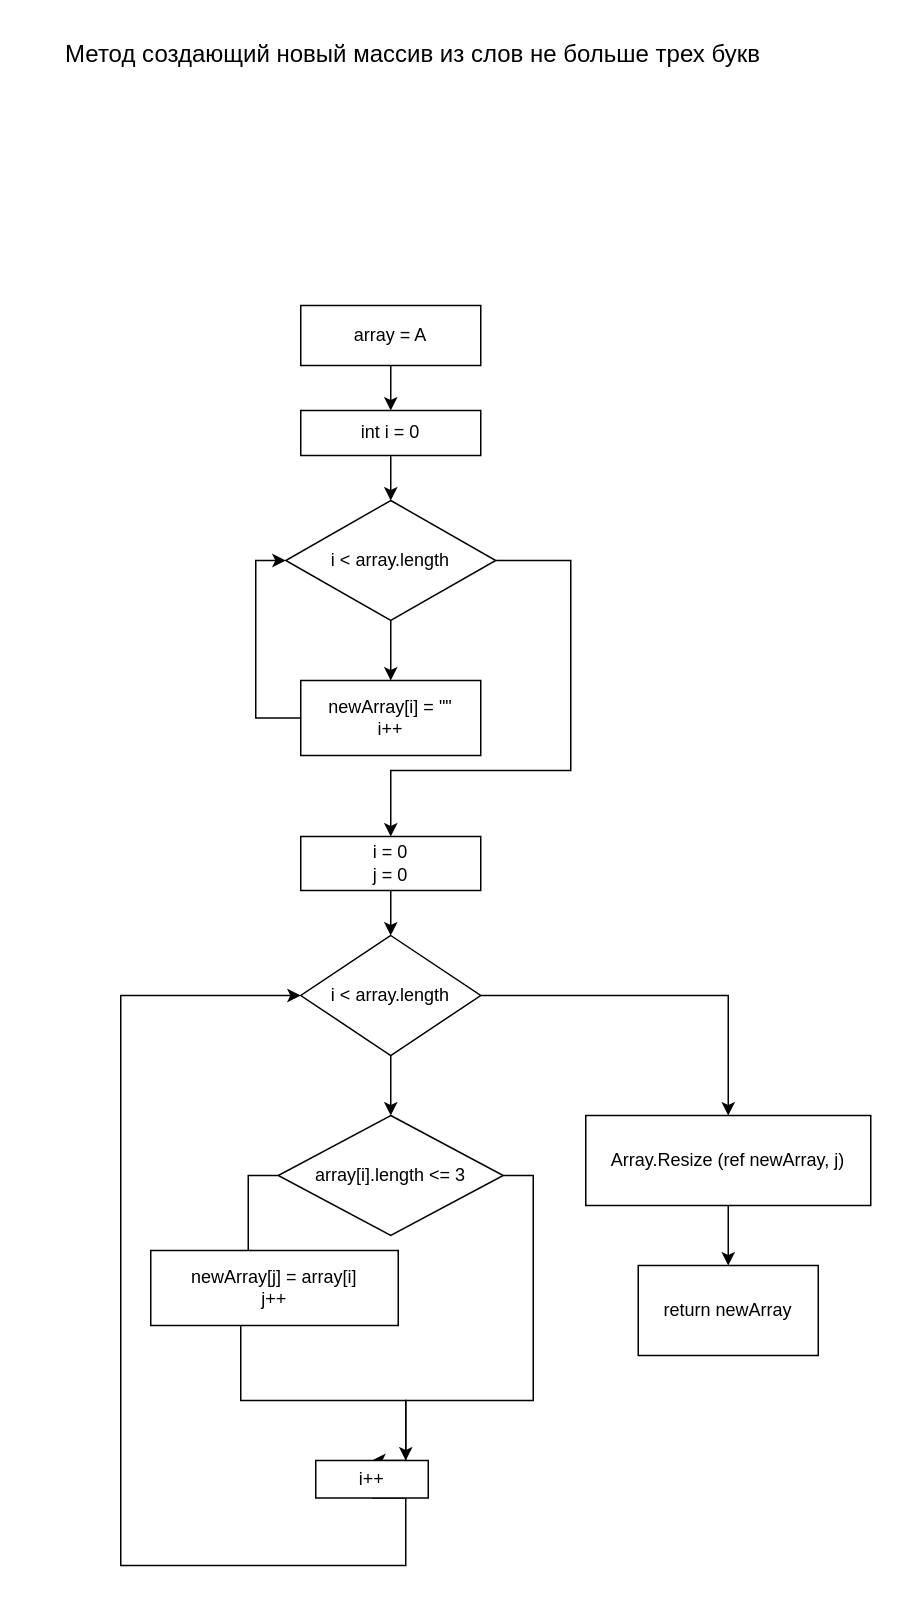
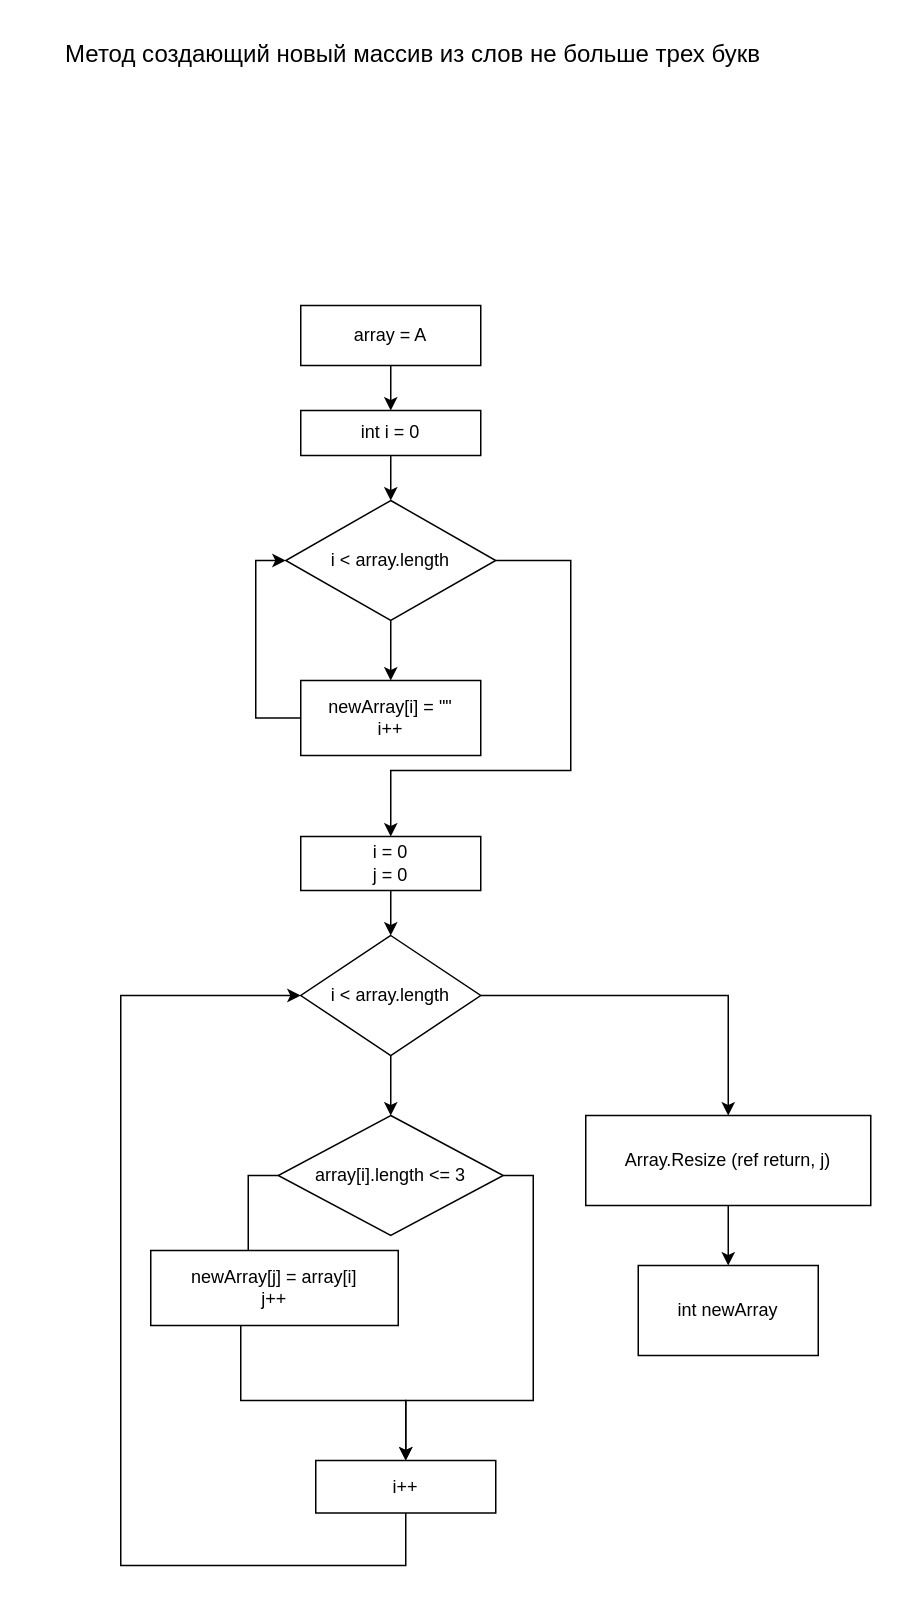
  <mxCell id="0" />
  <mxCell id="1" parent="0" />
  <mxCell id="2" value="" style="edgeStyle=orthogonalEdgeStyle;rounded=0;orthogonalLoop=1;jettySize=auto;html=1;" parent="1" source="3" target="5" edge="1"><mxGeometry relative="1" as="geometry" /></mxCell>
  <mxCell id="3" value="array = A&lt;br&gt;" style="whiteSpace=wrap;html=1;" parent="1" vertex="1"><mxGeometry x="200" y="203" width="120" height="40" as="geometry" /></mxCell>
  <mxCell id="4" value="" style="edgeStyle=orthogonalEdgeStyle;rounded=0;orthogonalLoop=1;jettySize=auto;html=1;" parent="1" source="5" target="8" edge="1"><mxGeometry relative="1" as="geometry" /></mxCell>
  <mxCell id="5" value="int i = 0" style="whiteSpace=wrap;html=1;" parent="1" vertex="1"><mxGeometry x="200" y="273" width="120" height="30" as="geometry" /></mxCell>
  <mxCell id="6" style="edgeStyle=orthogonalEdgeStyle;rounded=0;orthogonalLoop=1;jettySize=auto;html=1;exitX=0.5;exitY=1;exitDx=0;exitDy=0;entryX=0.5;entryY=0;entryDx=0;entryDy=0;" parent="1" source="8" target="10" edge="1"><mxGeometry relative="1" as="geometry" /></mxCell>
  <mxCell id="7" value="" style="edgeStyle=orthogonalEdgeStyle;rounded=0;orthogonalLoop=1;jettySize=auto;html=1;entryX=0.5;entryY=0;entryDx=0;entryDy=0;" parent="1" source="8" target="18" edge="1"><mxGeometry relative="1" as="geometry"><Array as="points"><mxPoint x="380" y="373" /><mxPoint x="380" y="513" /><mxPoint x="260" y="513" /></Array></mxGeometry></mxCell>
  <mxCell id="8" value="i &amp;lt; array.length" style="rhombus;whiteSpace=wrap;html=1;" parent="1" vertex="1"><mxGeometry x="190" y="333" width="140" height="80" as="geometry" /></mxCell>
  <mxCell id="9" style="edgeStyle=orthogonalEdgeStyle;rounded=0;orthogonalLoop=1;jettySize=auto;html=1;exitX=0;exitY=0.5;exitDx=0;exitDy=0;entryX=0;entryY=0.5;entryDx=0;entryDy=0;" parent="1" source="10" target="8" edge="1"><mxGeometry relative="1" as="geometry" /></mxCell>
  <mxCell id="10" value="newArray[i] = &quot;&quot;&lt;br&gt;i++" style="whiteSpace=wrap;html=1;" parent="1" vertex="1"><mxGeometry x="200" y="453" width="120" height="50" as="geometry" /></mxCell>
  <mxCell id="11" value="" style="edgeStyle=orthogonalEdgeStyle;rounded=0;orthogonalLoop=1;jettySize=auto;html=1;" parent="1" source="13" target="16" edge="1"><mxGeometry relative="1" as="geometry" /></mxCell>
  <mxCell id="12" value="" style="edgeStyle=orthogonalEdgeStyle;rounded=0;orthogonalLoop=1;jettySize=auto;html=1;" parent="1" source="13" target="23" edge="1"><mxGeometry relative="1" as="geometry" /></mxCell>
  <mxCell id="13" value="i &amp;lt; array.length" style="rhombus;whiteSpace=wrap;html=1;" parent="1" vertex="1"><mxGeometry x="200" y="623" width="120" height="80" as="geometry" /></mxCell>
  <mxCell id="14" value="" style="edgeStyle=orthogonalEdgeStyle;rounded=0;orthogonalLoop=1;jettySize=auto;html=1;exitX=0;exitY=0.5;exitDx=0;exitDy=0;" parent="1" source="16" target="21" edge="1"><mxGeometry relative="1" as="geometry" /></mxCell>
  <mxCell id="15" style="edgeStyle=orthogonalEdgeStyle;rounded=0;orthogonalLoop=1;jettySize=auto;html=1;exitX=1;exitY=0.5;exitDx=0;exitDy=0;entryX=0.5;entryY=0;entryDx=0;entryDy=0;" parent="1" source="16" target="25" edge="1"><mxGeometry relative="1" as="geometry"><Array as="points"><mxPoint x="355" y="783" /><mxPoint x="355" y="933" /><mxPoint x="270" y="933" /></Array></mxGeometry></mxCell>
  <mxCell id="16" value="array[i].length &amp;lt;= 3" style="rhombus;whiteSpace=wrap;html=1;" parent="1" vertex="1"><mxGeometry x="185" y="743" width="150" height="80" as="geometry" /></mxCell>
  <mxCell id="17" style="edgeStyle=orthogonalEdgeStyle;rounded=0;orthogonalLoop=1;jettySize=auto;html=1;exitX=0.5;exitY=1;exitDx=0;exitDy=0;entryX=0.5;entryY=0;entryDx=0;entryDy=0;" parent="1" source="18" target="13" edge="1"><mxGeometry relative="1" as="geometry" /></mxCell>
  <mxCell id="18" value="i = 0&lt;br&gt;j = 0" style="rounded=0;whiteSpace=wrap;html=1;" parent="1" vertex="1"><mxGeometry x="200" y="557" width="120" height="36" as="geometry" /></mxCell>
  <mxCell id="19" style="edgeStyle=orthogonalEdgeStyle;rounded=0;orthogonalLoop=1;jettySize=auto;html=1;exitX=0.5;exitY=1;exitDx=0;exitDy=0;entryX=0;entryY=0.5;entryDx=0;entryDy=0;" parent="1" source="25" target="13" edge="1"><mxGeometry relative="1" as="geometry"><Array as="points"><mxPoint x="270" y="1043" /><mxPoint x="80" y="1043" /><mxPoint x="80" y="663" /></Array></mxGeometry></mxCell>
  <mxCell id="20" value="" style="edgeStyle=orthogonalEdgeStyle;rounded=0;orthogonalLoop=1;jettySize=auto;html=1;" parent="1" source="21" target="25" edge="1"><mxGeometry relative="1" as="geometry"><Array as="points"><mxPoint x="160" y="933" /><mxPoint x="270" y="933" /></Array></mxGeometry></mxCell>
  <mxCell id="21" value="newArray[j] = array[i]&lt;br&gt;j++" style="whiteSpace=wrap;html=1;" parent="1" vertex="1"><mxGeometry x="100" y="833" width="165" height="50" as="geometry" /></mxCell>
  <mxCell id="22" value="" style="edgeStyle=orthogonalEdgeStyle;rounded=0;orthogonalLoop=1;jettySize=auto;html=1;" parent="1" source="23" target="26" edge="1"><mxGeometry relative="1" as="geometry" /></mxCell>
- <mxCell id="23" value="Array.Resize (ref newArray, j)" style="whiteSpace=wrap;html=1;" parent="1" vertex="1"><mxGeometry x="390" y="743" width="190" height="60" as="geometry" /></mxCell>
+ <mxCell id="23" value="Array.Resize (ref return, j)" style="whiteSpace=wrap;html=1;" parent="1" vertex="1"><mxGeometry x="390" y="743" width="190" height="60" as="geometry" /></mxCell>
  <mxCell id="24" style="edgeStyle=orthogonalEdgeStyle;rounded=0;orthogonalLoop=1;jettySize=auto;html=1;exitX=0.5;exitY=1;exitDx=0;exitDy=0;" parent="1" source="21" target="21" edge="1"><mxGeometry relative="1" as="geometry" /></mxCell>
- <mxCell id="25" value="i++" style="whiteSpace=wrap;html=1;" parent="1" vertex="1"><mxGeometry x="210" y="973" width="75" height="25" as="geometry" /></mxCell>
- <mxCell id="26" value="return newArray" style="whiteSpace=wrap;html=1;" parent="1" vertex="1"><mxGeometry x="425" y="843" width="120" height="60" as="geometry" /></mxCell>
+ <mxCell id="25" value="i++" style="whiteSpace=wrap;html=1;" parent="1" vertex="1"><mxGeometry x="210" y="973" width="120" height="35" as="geometry" /></mxCell>
+ <mxCell id="26" value="int newArray" style="whiteSpace=wrap;html=1;" parent="1" vertex="1"><mxGeometry x="425" y="843" width="120" height="60" as="geometry" /></mxCell>
  <mxCell id="27" value="&lt;font style=&quot;font-size: 16px;&quot;&gt;Метод создающий новый массив из слов не больше трех букв&lt;/font&gt;" style="text;html=1;strokeColor=none;fillColor=none;align=center;verticalAlign=middle;whiteSpace=wrap;rounded=0;" parent="1" vertex="1"><mxGeometry x="20" y="20" width="510" height="30" as="geometry" /></mxCell>
